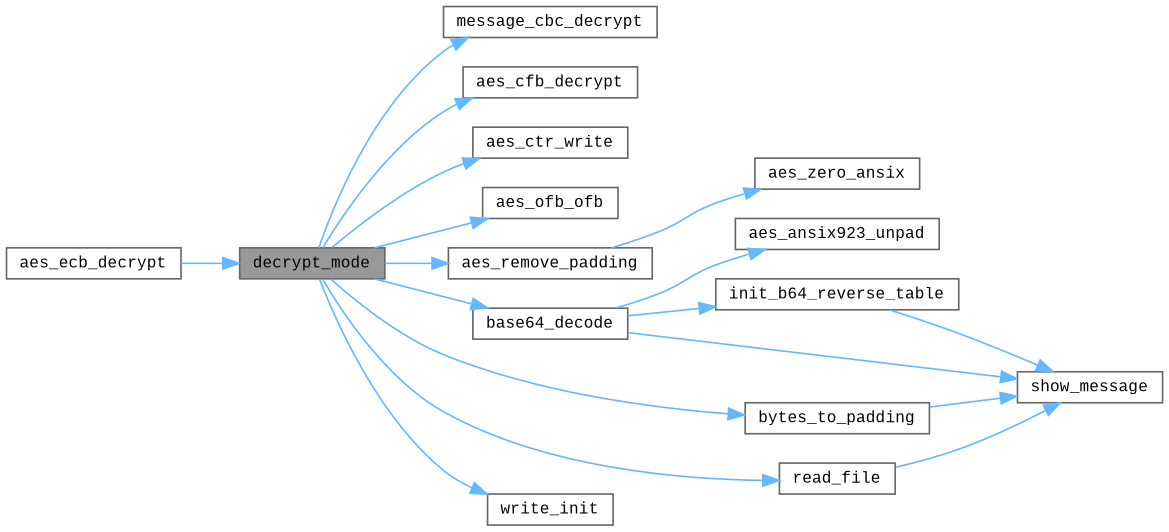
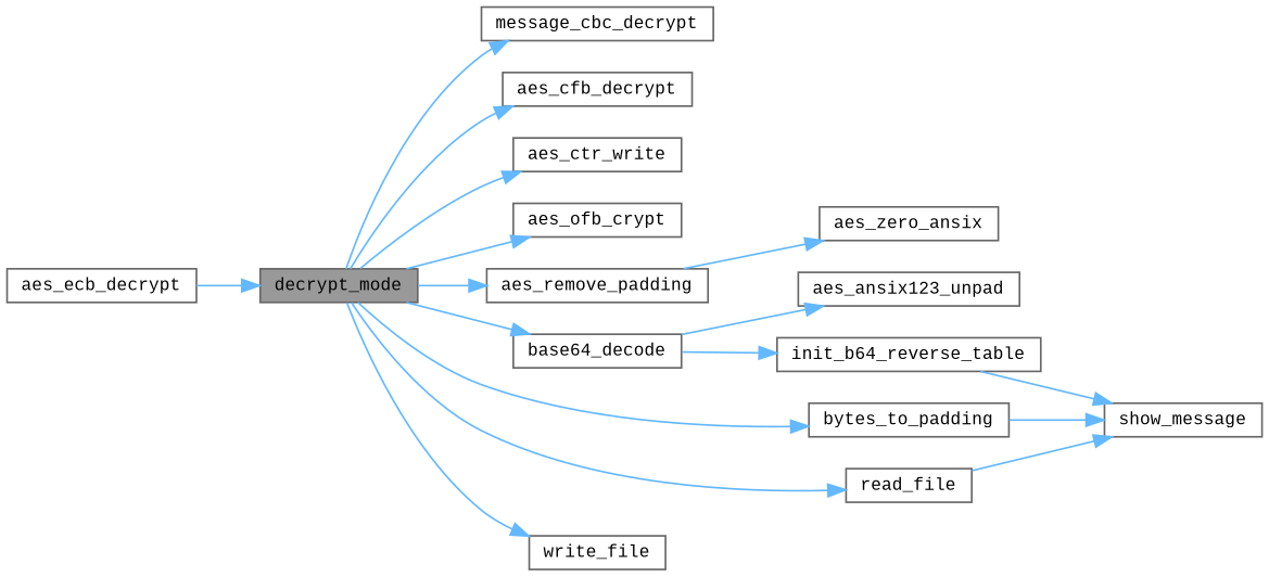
  digraph {
    fontname="Liberation Mono"
    rankdir=LR
    node [color=grey40 fillcolor=white fontname="Liberation Mono" fontsize=10 shape=box style=filled]
    edge [color=steelblue1 fontname="Liberation Mono" fontsize=10 labelfontname=Helvetica labelfontsize=10 style=solid]
    n1 [color=gray40 fillcolor=grey60 fontcolor=black height=0.2 label=decrypt_mode width=0.4]
    n2 [height=0.2 label=message_cbc_decrypt width=0.4]
    n3 [height=0.2 label=aes_cfb_decrypt width=0.4]
    n4 [height=0.2 label=aes_ctr_write width=0.4]
-   n5 [height=0.2 label=aes_ofb_ofb width=0.4]
+   n5 [height=0.2 label=aes_ofb_crypt width=0.4]
    n6 [height=0.2 label=aes_remove_padding width=0.4]
    n7 [height=0.2 label=base64_decode width=0.4]
    n8 [height=0.2 label=bytes_to_padding width=0.4]
    n9 [height=0.2 label=read_file width=0.4]
-   n10 [height=0.2 label=write_init width=0.4]
+   n10 [height=0.2 label=write_file width=0.4]
    n11 [height=0.2 label=aes_ecb_decrypt width=0.4]
    n12 [height=0.2 label=aes_zero_ansix width=0.4]
-   n13 [height=0.2 label=aes_ansix923_unpad width=0.4]
+   n13 [height=0.2 label=aes_ansix123_unpad width=0.4]
    n14 [height=0.2 label=init_b64_reverse_table width=0.4]
    n15 [height=0.2 label=show_message width=0.4]
    n1 -> n2
    n1 -> n3
    n1 -> n4
    n1 -> n5
    n1 -> n6
    n1 -> n7
    n1 -> n8
    n1 -> n9
    n1 -> n10
    n6 -> n12
    n7 -> n13
    n7 -> n14
-   n7 -> n15
    n8 -> n15
    n9 -> n15
    n11 -> n1
    n14 -> n15
  }
